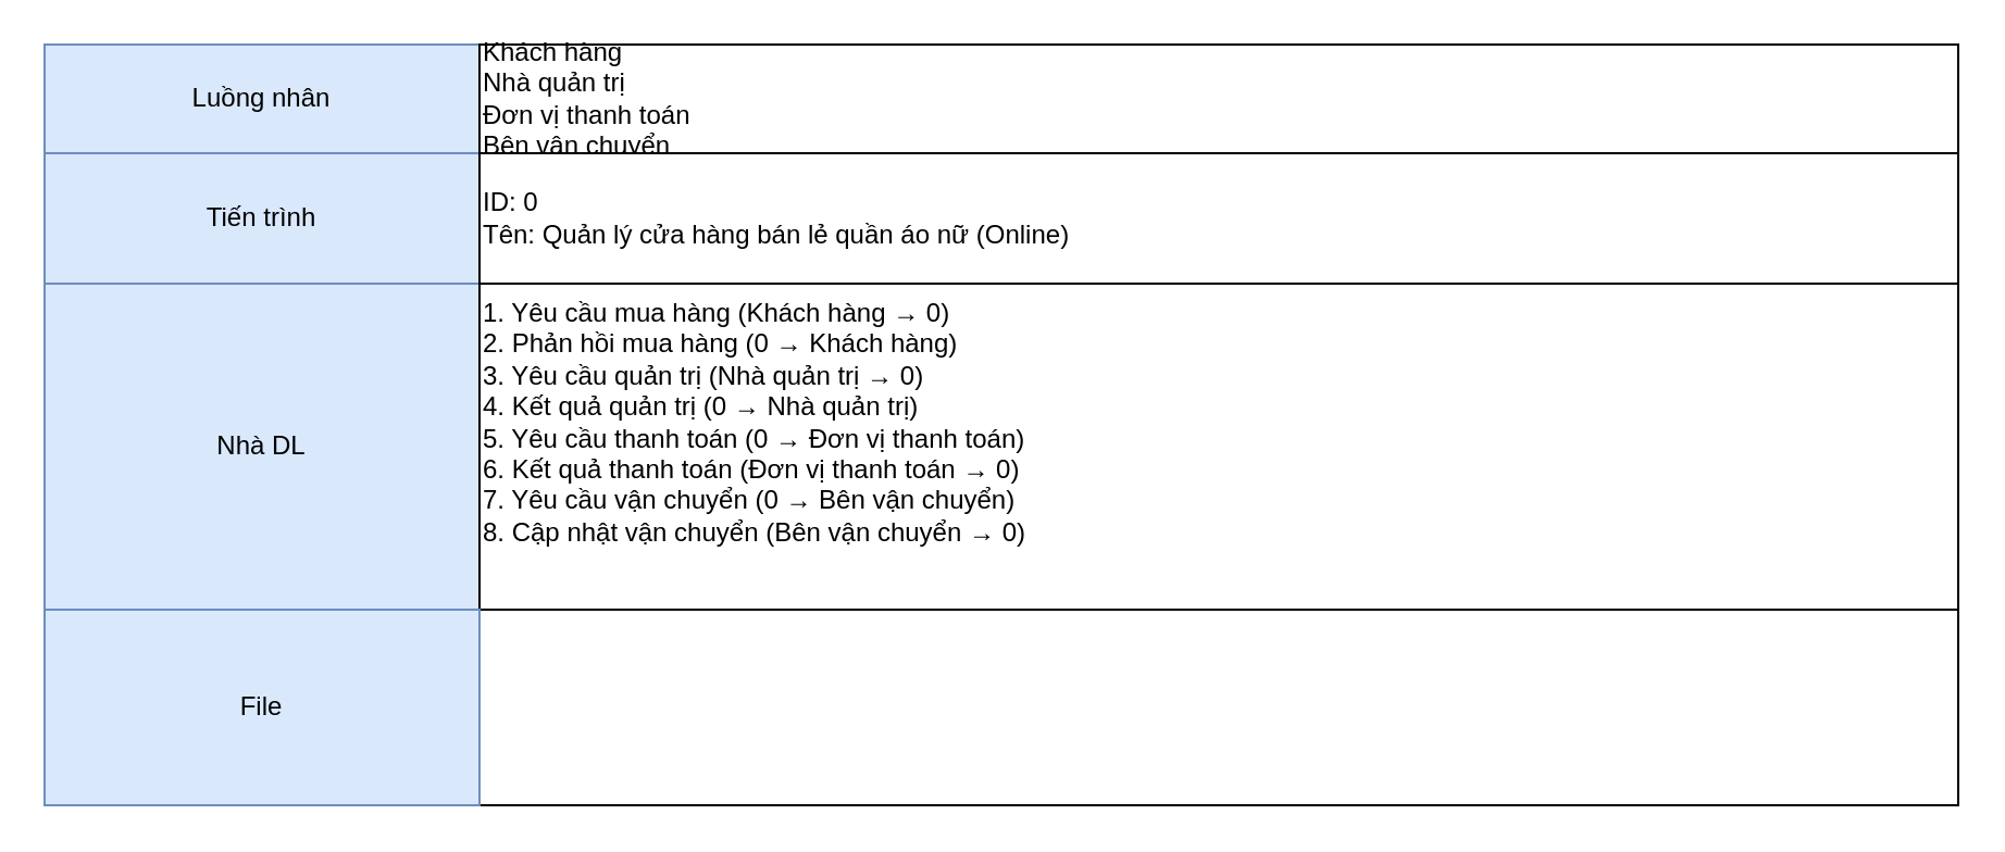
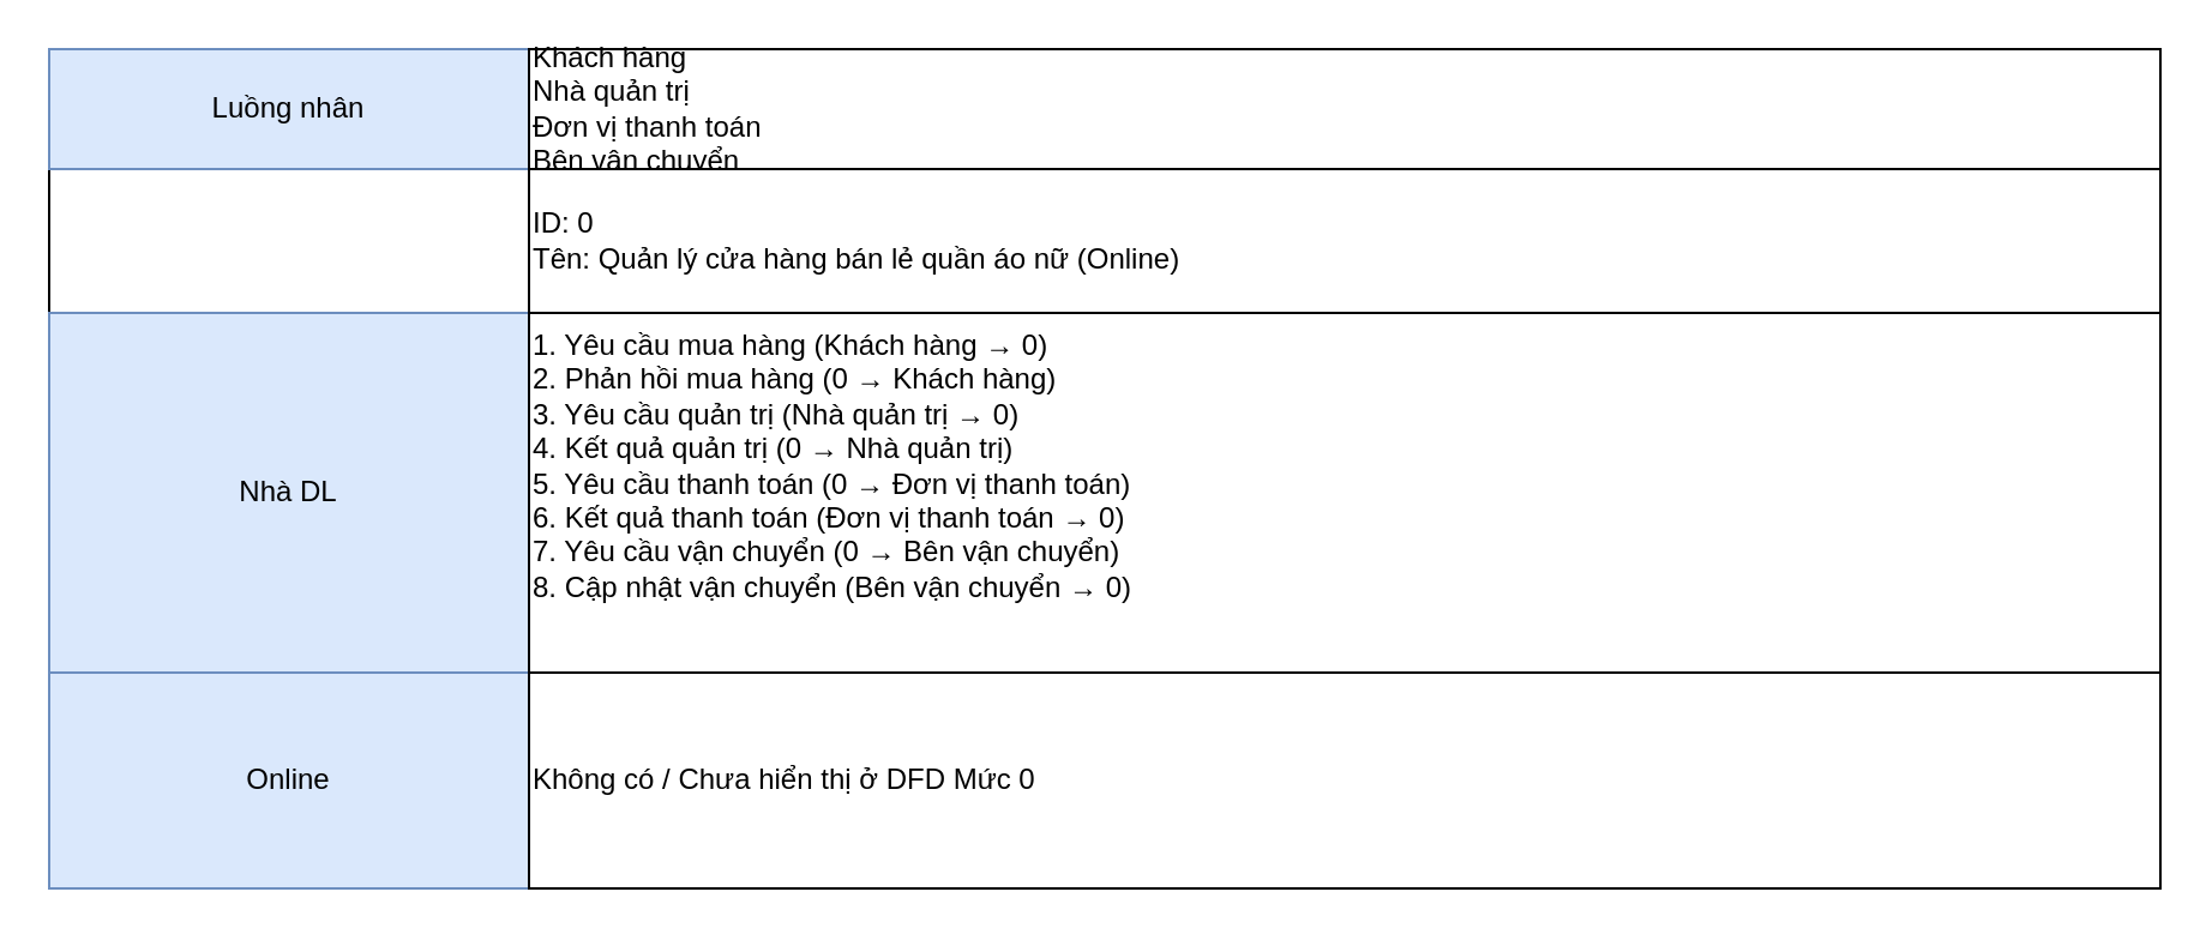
  <mxCell id="0" />
  <mxCell id="1" parent="0" />
  <mxCell id="2" value="" style="rounded=0;whiteSpace=wrap;html=1;fillColor=#ffffff;strokeColor=#000000;strokeWidth=1;" vertex="1" parent="1"><mxGeometry x="20" y="20" width="880" height="350" as="geometry" /></mxCell>
  <mxCell id="3" value="Luồng nhân" style="shape=rectangle;whiteSpace=wrap;html=1;fillColor=#dae8fc;strokeColor=#6c8ebf;fontSize=12;align=center;verticalAlign=middle;" vertex="1" parent="1"><mxGeometry x="20" y="20" width="200" height="50" as="geometry" /></mxCell>
  <mxCell id="4" value="Khách hàng&#10;Nhà quản trị&#10;Đơn vị thanh toán&#10;Bên vận chuyển" style="shape=rectangle;whiteSpace=wrap;html=1;fillColor=#ffffff;strokeColor=#000000;fontSize=12;align=left;verticalAlign=middle;" vertex="1" parent="1"><mxGeometry x="220" y="20" width="680" height="50" as="geometry" /></mxCell>
- <mxCell id="5" value="Tiến trình" style="shape=rectangle;whiteSpace=wrap;html=1;fillColor=#dae8fc;strokeColor=#6c8ebf;fontSize=12;align=center;verticalAlign=middle;" vertex="1" parent="1"><mxGeometry x="20" y="70" width="200" height="60" as="geometry" /></mxCell>
  <mxCell id="6" value="ID: 0&#10;Tên: Quản lý cửa hàng bán lẻ quần áo nữ (Online)" style="shape=rectangle;whiteSpace=wrap;html=1;fillColor=#ffffff;strokeColor=#000000;fontSize=12;align=left;verticalAlign=middle;" vertex="1" parent="1"><mxGeometry x="220" y="70" width="680" height="60" as="geometry" /></mxCell>
  <mxCell id="7" value="Nhà DL" style="shape=rectangle;whiteSpace=wrap;html=1;fillColor=#dae8fc;strokeColor=#6c8ebf;fontSize=12;align=center;verticalAlign=middle;" vertex="1" parent="1"><mxGeometry x="20" y="130" width="200" height="150" as="geometry" /></mxCell>
  <mxCell id="8" value="1. Yêu cầu mua hàng (Khách hàng → 0)&#10;2. Phản hồi mua hàng (0 → Khách hàng)&#10;3. Yêu cầu quản trị (Nhà quản trị → 0)&#10;4. Kết quả quản trị (0 → Nhà quản trị)&#10;5. Yêu cầu thanh toán (0 → Đơn vị thanh toán)&#10;6. Kết quả thanh toán (Đơn vị thanh toán → 0)&#10;7. Yêu cầu vận chuyển (0 → Bên vận chuyển)&#10;8. Cập nhật vận chuyển (Bên vận chuyển → 0)" style="shape=rectangle;whiteSpace=wrap;html=1;fillColor=#ffffff;strokeColor=#000000;fontSize=12;align=left;verticalAlign=top;" vertex="1" parent="1"><mxGeometry x="220" y="130" width="680" height="150" as="geometry" /></mxCell>
- <mxCell id="9" value="File" style="shape=rectangle;whiteSpace=wrap;html=1;fillColor=#dae8fc;strokeColor=#6c8ebf;fontSize=12;align=center;verticalAlign=middle;" vertex="1" parent="1"><mxGeometry x="20" y="280" width="200" height="90" as="geometry" /></mxCell>
+ <mxCell id="9" value="Online" style="shape=rectangle;whiteSpace=wrap;html=1;fillColor=#dae8fc;strokeColor=#6c8ebf;fontSize=12;align=center;verticalAlign=middle;" vertex="1" parent="1"><mxGeometry x="20" y="280" width="200" height="90" as="geometry" /></mxCell>
+ <mxCell id="10" value="Không có / Chưa hiển thị ở DFD Mức 0" style="shape=rectangle;whiteSpace=wrap;html=1;fillColor=#ffffff;strokeColor=#000000;fontSize=12;align=left;verticalAlign=middle;" vertex="1" parent="1"><mxGeometry x="220" y="280" width="680" height="90" as="geometry" /></mxCell>
